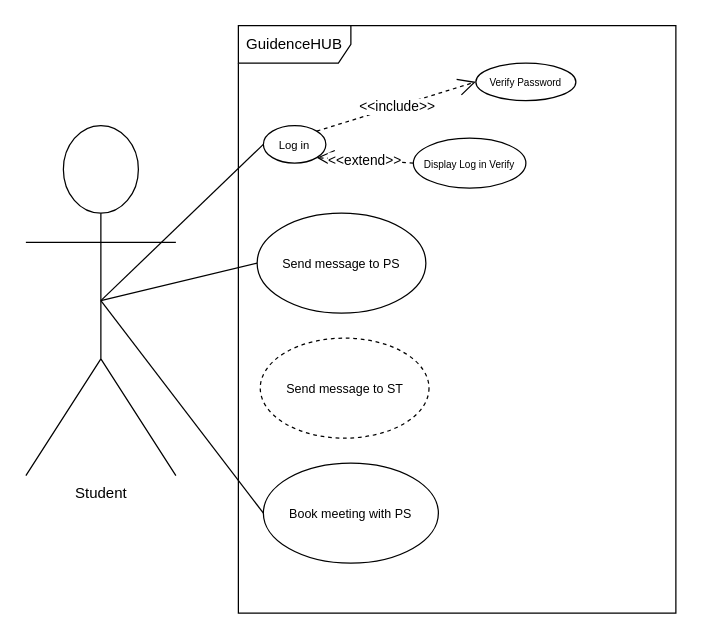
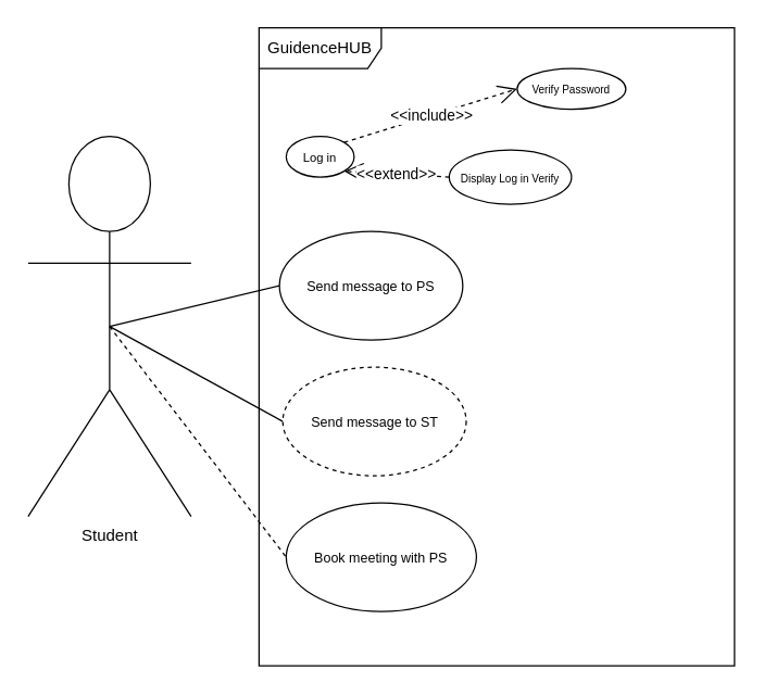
  <mxCell id="0" />
  <mxCell id="1" parent="0" />
  <mxCell id="2" value="GuidenceHUB" style="shape=umlFrame;whiteSpace=wrap;html=1;pointerEvents=0;width=90;height=30;" vertex="1" parent="1"><mxGeometry x="190" y="20" width="350" height="470" as="geometry" /></mxCell>
  <mxCell id="3" value="Student" style="shape=umlActor;verticalLabelPosition=bottom;verticalAlign=top;html=1;" vertex="1" parent="1"><mxGeometry x="20" y="100" width="120" height="280" as="geometry" /></mxCell>
  <mxCell id="4" value="&lt;font style=&quot;font-size: 9px;&quot;&gt;Log in&lt;/font&gt;" style="ellipse;whiteSpace=wrap;html=1;" vertex="1" parent="1"><mxGeometry x="210" y="100" width="50" height="30" as="geometry" /></mxCell>
  <mxCell id="5" value="&lt;font style=&quot;font-size: 8px;&quot;&gt;Verify Password&lt;/font&gt;" style="ellipse;whiteSpace=wrap;html=1;" vertex="1" parent="1"><mxGeometry x="380" y="50" width="80" height="30" as="geometry" /></mxCell>
  <mxCell id="6" value="&lt;font style=&quot;font-size: 8px;&quot;&gt;Display Log in Verify&lt;/font&gt;" style="ellipse;whiteSpace=wrap;html=1;" vertex="1" parent="1"><mxGeometry x="330" y="110" width="90" height="40" as="geometry" /></mxCell>
  <mxCell id="7" value="&amp;lt;&amp;lt;include&amp;gt;&amp;gt;" style="endArrow=open;endSize=12;dashed=1;html=1;rounded=0;exitX=1;exitY=0;exitDx=0;exitDy=0;entryX=0;entryY=0.5;entryDx=0;entryDy=0;" edge="1" parent="1" source="4" target="5"><mxGeometry width="160" relative="1" as="geometry"><mxPoint x="320" y="260" as="sourcePoint" /><mxPoint x="480" y="260" as="targetPoint" /></mxGeometry></mxCell>
  <mxCell id="8" value="&amp;lt;&amp;lt;extend&amp;gt;&amp;gt;" style="endArrow=open;endSize=12;dashed=1;html=1;rounded=0;exitX=0;exitY=0.5;exitDx=0;exitDy=0;entryX=1;entryY=1;entryDx=0;entryDy=0;" edge="1" parent="1" source="6" target="4"><mxGeometry width="160" relative="1" as="geometry"><mxPoint x="320" y="260" as="sourcePoint" /><mxPoint x="480" y="260" as="targetPoint" /></mxGeometry></mxCell>
- <mxCell id="9" value="" style="endArrow=none;html=1;rounded=0;exitX=0.5;exitY=0.5;exitDx=0;exitDy=0;exitPerimeter=0;entryX=0;entryY=0.5;entryDx=0;entryDy=0;" edge="1" parent="1" source="3" target="4"><mxGeometry width="50" height="50" relative="1" as="geometry"><mxPoint x="380" y="290" as="sourcePoint" /><mxPoint x="430" y="240" as="targetPoint" /></mxGeometry></mxCell>
  <mxCell id="10" value="&lt;font style=&quot;font-size: 10px;&quot;&gt;Send message to PS&lt;/font&gt;" style="ellipse;whiteSpace=wrap;html=1;" vertex="1" parent="1"><mxGeometry x="205" y="170" width="135" height="80" as="geometry" /></mxCell>
  <mxCell id="11" value="&lt;font style=&quot;font-size: 10px;&quot;&gt;Book meeting with PS&lt;/font&gt;" style="ellipse;whiteSpace=wrap;html=1;" vertex="1" parent="1"><mxGeometry x="210" y="370" width="140" height="80" as="geometry" /></mxCell>
  <mxCell id="12" value="" style="endArrow=none;html=1;rounded=0;exitX=0.5;exitY=0.5;exitDx=0;exitDy=0;exitPerimeter=0;entryX=0;entryY=0.5;entryDx=0;entryDy=0;" edge="1" parent="1" source="3" target="10"><mxGeometry width="50" height="50" relative="1" as="geometry"><mxPoint x="380" y="290" as="sourcePoint" /><mxPoint x="430" y="240" as="targetPoint" /></mxGeometry></mxCell>
- <mxCell id="14" value="" style="endArrow=none;html=1;rounded=0;exitX=0.5;exitY=0.5;exitDx=0;exitDy=0;exitPerimeter=0;entryX=0;entryY=0.5;entryDx=0;entryDy=0;" edge="1" parent="1" source="3" target="11"><mxGeometry width="50" height="50" relative="1" as="geometry"><mxPoint x="115" y="190" as="sourcePoint" /><mxPoint x="215" y="300" as="targetPoint" /></mxGeometry></mxCell>
+ <mxCell id="13" value="" style="endArrow=none;html=1;rounded=0;exitX=0.5;exitY=0.5;exitDx=0;exitDy=0;exitPerimeter=0;entryX=0;entryY=0.5;entryDx=0;entryDy=0;" edge="1" parent="1" source="3" target="15"><mxGeometry width="50" height="50" relative="1" as="geometry"><mxPoint x="115" y="190" as="sourcePoint" /><mxPoint x="210" y="255" as="targetPoint" /></mxGeometry></mxCell>
+ <mxCell id="14" value="" style="endArrow=none;html=1;rounded=0;exitX=0.5;exitY=0.5;exitDx=0;exitDy=0;exitPerimeter=0;entryX=0;entryY=0.5;entryDx=0;entryDy=0;dashed=1;" edge="1" parent="1" source="3" target="11"><mxGeometry width="50" height="50" relative="1" as="geometry"><mxPoint x="115" y="190" as="sourcePoint" /><mxPoint x="215" y="300" as="targetPoint" /></mxGeometry></mxCell>
  <mxCell id="15" value="&lt;font style=&quot;font-size: 10px;&quot;&gt;Send message to ST&lt;/font&gt;" style="ellipse;whiteSpace=wrap;html=1;dashed=1;" vertex="1" parent="1"><mxGeometry x="207.5" y="270" width="135" height="80" as="geometry" /></mxCell>
